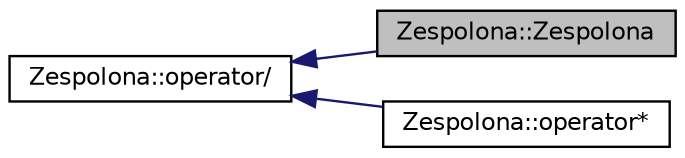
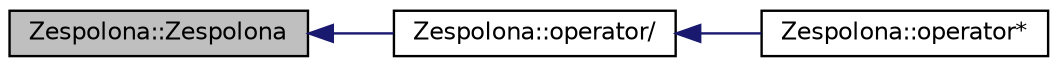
  digraph {
    rankdir=LR
    node [color=black fillcolor=white fontname=Helvetica fontsize=10 shape=record style=filled]
    edge [color=midnightblue dir=back fontname=Helvetica fontsize=10 labelfontname=Helvetica labelfontsize=10 style=solid]
    n1 [fillcolor=grey75 fontcolor=black height=0.2 label="Zespolona::Zespolona" width=0.4]
    n2 [height=0.2 label="Zespolona::operator/" width=0.4]
    n3 [height=0.2 label="Zespolona::operator*" width=0.4]
-   n2 -> n1
+   n1 -> n2
    n2 -> n3
  }
